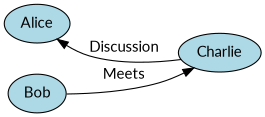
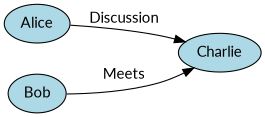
  digraph {
    fontname=Lato
    rankdir=LR
    node [fillcolor=lightblue fontname=Lato fontsize=14 shape=ellipse style=filled]
    edge [fontname=Lato fontsize=14]
    n1 [label=Alice]
    n2 [label=Charlie]
    n3 [label=Bob]
-   n2 -> n1 [label=Discussion]
+   n1 -> n2 [label=Discussion]
    n3 -> n2 [label=Meets]
  }
